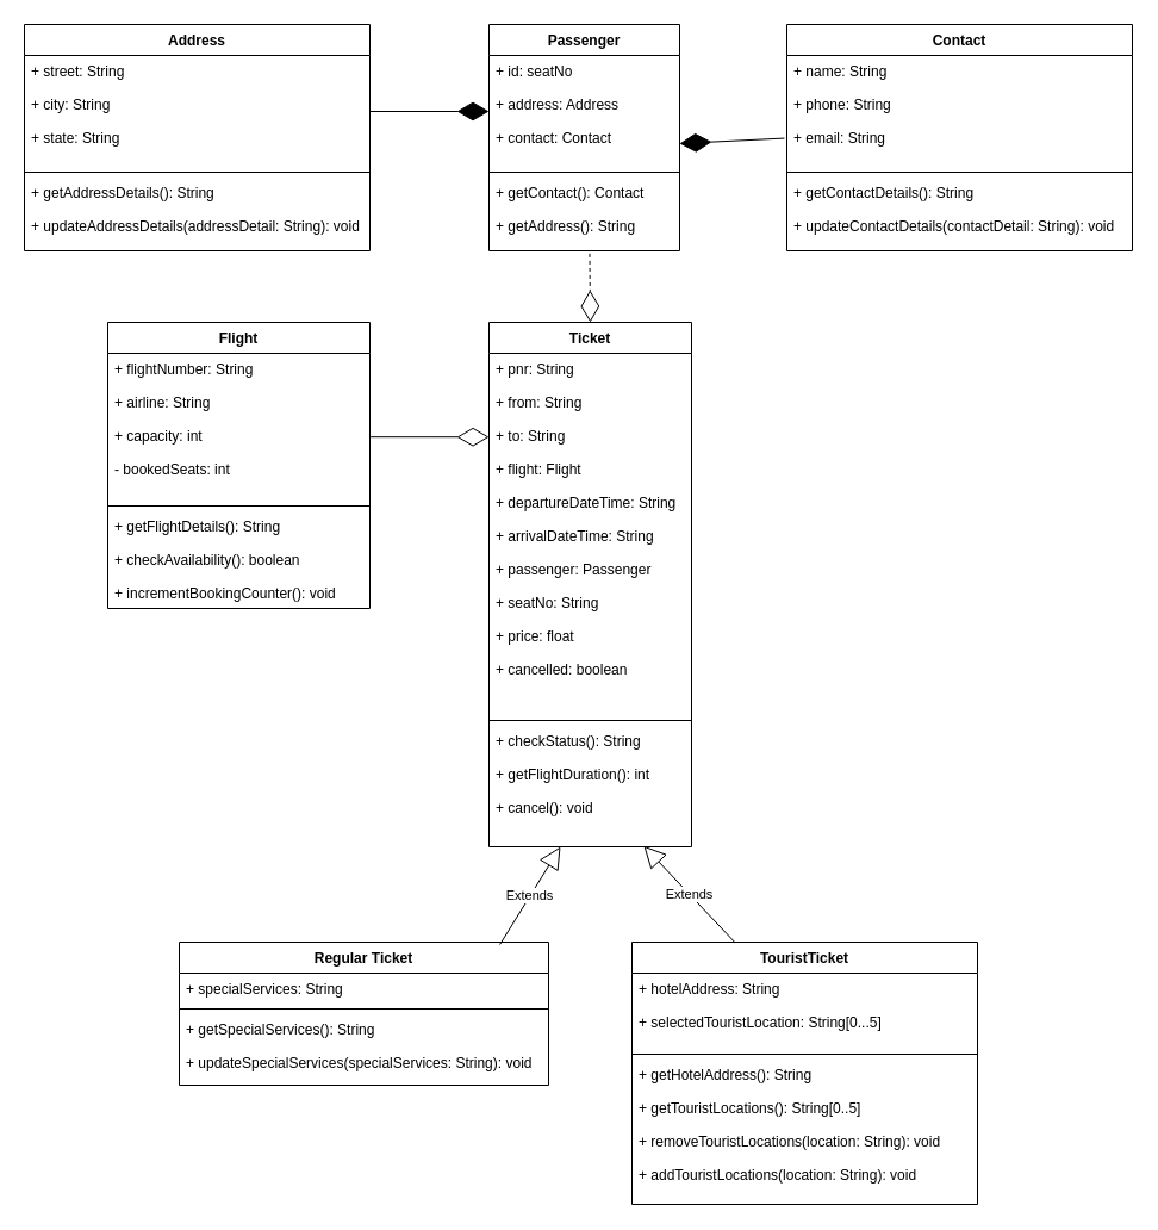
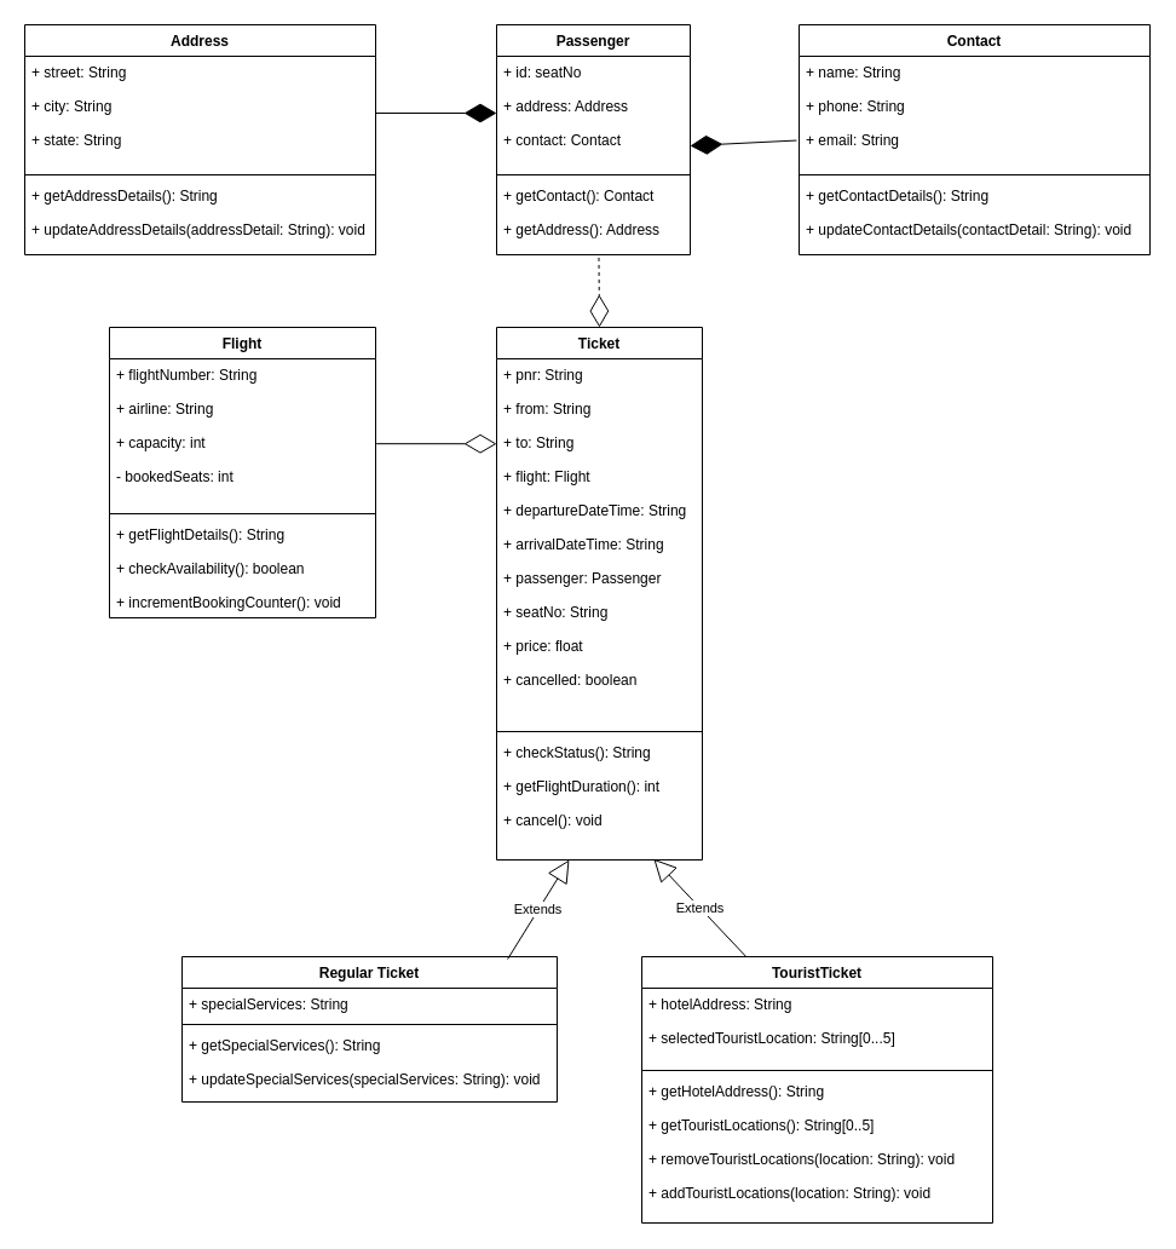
  <mxCell id="0" />
  <mxCell id="1" parent="0" />
  <mxCell id="2" value="Address" style="swimlane;fontStyle=1;align=center;verticalAlign=top;childLayout=stackLayout;horizontal=1;startSize=26;horizontalStack=0;resizeParent=1;resizeParentMax=0;resizeLast=0;collapsible=1;marginBottom=0;" parent="1" vertex="1"><mxGeometry x="20" y="20" width="290" height="190" as="geometry" /></mxCell>
  <mxCell id="3" value="+ street: String&#10;&#10;+ city: String&#10;&#10;+ state: String&#10;" style="text;strokeColor=none;fillColor=none;align=left;verticalAlign=top;spacingLeft=4;spacingRight=4;overflow=hidden;rotatable=0;points=[[0,0.5],[1,0.5]];portConstraint=eastwest;" parent="2" vertex="1"><mxGeometry y="26" width="290" height="94" as="geometry" /></mxCell>
  <mxCell id="4" value="" style="line;strokeWidth=1;fillColor=none;align=left;verticalAlign=middle;spacingTop=-1;spacingLeft=3;spacingRight=3;rotatable=0;labelPosition=right;points=[];portConstraint=eastwest;" parent="2" vertex="1"><mxGeometry y="120" width="290" height="8" as="geometry" /></mxCell>
  <mxCell id="5" value="+ getAddressDetails(): String&#10;&#10;+ updateAddressDetails(addressDetail: String): void" style="text;strokeColor=none;fillColor=none;align=left;verticalAlign=top;spacingLeft=4;spacingRight=4;overflow=hidden;rotatable=0;points=[[0,0.5],[1,0.5]];portConstraint=eastwest;" parent="2" vertex="1"><mxGeometry y="128" width="290" height="62" as="geometry" /></mxCell>
  <mxCell id="6" value="Passenger" style="swimlane;fontStyle=1;align=center;verticalAlign=top;childLayout=stackLayout;horizontal=1;startSize=26;horizontalStack=0;resizeParent=1;resizeParentMax=0;resizeLast=0;collapsible=1;marginBottom=0;" parent="1" vertex="1"><mxGeometry x="410" y="20" width="160" height="190" as="geometry" /></mxCell>
  <mxCell id="7" value="+ id: seatNo&#10;&#10;+ address: Address&#10;&#10;+ contact: Contact&#10;" style="text;strokeColor=none;fillColor=none;align=left;verticalAlign=top;spacingLeft=4;spacingRight=4;overflow=hidden;rotatable=0;points=[[0,0.5],[1,0.5]];portConstraint=eastwest;" parent="6" vertex="1"><mxGeometry y="26" width="160" height="94" as="geometry" /></mxCell>
  <mxCell id="8" value="" style="line;strokeWidth=1;fillColor=none;align=left;verticalAlign=middle;spacingTop=-1;spacingLeft=3;spacingRight=3;rotatable=0;labelPosition=right;points=[];portConstraint=eastwest;" parent="6" vertex="1"><mxGeometry y="120" width="160" height="8" as="geometry" /></mxCell>
- <mxCell id="9" value="+ getContact(): Contact&#10;&#10;+ getAddress(): String" style="text;strokeColor=none;fillColor=none;align=left;verticalAlign=top;spacingLeft=4;spacingRight=4;overflow=hidden;rotatable=0;points=[[0,0.5],[1,0.5]];portConstraint=eastwest;" parent="6" vertex="1"><mxGeometry y="128" width="160" height="62" as="geometry" /></mxCell>
+ <mxCell id="9" value="+ getContact(): Contact&#10;&#10;+ getAddress(): Address" style="text;strokeColor=none;fillColor=none;align=left;verticalAlign=top;spacingLeft=4;spacingRight=4;overflow=hidden;rotatable=0;points=[[0,0.5],[1,0.5]];portConstraint=eastwest;" parent="6" vertex="1"><mxGeometry y="128" width="160" height="62" as="geometry" /></mxCell>
  <mxCell id="10" value="Contact" style="swimlane;fontStyle=1;align=center;verticalAlign=top;childLayout=stackLayout;horizontal=1;startSize=26;horizontalStack=0;resizeParent=1;resizeParentMax=0;resizeLast=0;collapsible=1;marginBottom=0;" parent="1" vertex="1"><mxGeometry x="660" y="20" width="290" height="190" as="geometry" /></mxCell>
  <mxCell id="11" value="+ name: String&#10;&#10;+ phone: String&#10;&#10;+ email: String&#10;" style="text;strokeColor=none;fillColor=none;align=left;verticalAlign=top;spacingLeft=4;spacingRight=4;overflow=hidden;rotatable=0;points=[[0,0.5],[1,0.5]];portConstraint=eastwest;" parent="10" vertex="1"><mxGeometry y="26" width="290" height="94" as="geometry" /></mxCell>
  <mxCell id="12" value="" style="line;strokeWidth=1;fillColor=none;align=left;verticalAlign=middle;spacingTop=-1;spacingLeft=3;spacingRight=3;rotatable=0;labelPosition=right;points=[];portConstraint=eastwest;" parent="10" vertex="1"><mxGeometry y="120" width="290" height="8" as="geometry" /></mxCell>
  <mxCell id="13" value="+ getContactDetails(): String&#10;&#10;+ updateContactDetails(contactDetail: String): void" style="text;strokeColor=none;fillColor=none;align=left;verticalAlign=top;spacingLeft=4;spacingRight=4;overflow=hidden;rotatable=0;points=[[0,0.5],[1,0.5]];portConstraint=eastwest;" parent="10" vertex="1"><mxGeometry y="128" width="290" height="62" as="geometry" /></mxCell>
  <mxCell id="14" value="Ticket" style="swimlane;fontStyle=1;align=center;verticalAlign=top;childLayout=stackLayout;horizontal=1;startSize=26;horizontalStack=0;resizeParent=1;resizeParentMax=0;resizeLast=0;collapsible=1;marginBottom=0;" parent="1" vertex="1"><mxGeometry x="410" y="270" width="170" height="440" as="geometry" /></mxCell>
  <mxCell id="15" value="+ pnr: String&#10;&#10;+ from: String&#10;&#10;+ to: String&#10;&#10;+ flight: Flight&#10;&#10;+ departureDateTime: String&#10;&#10;+ arrivalDateTime: String&#10;&#10;+ passenger: Passenger&#10;&#10;+ seatNo: String&#10;&#10;+ price: float&#10;&#10;+ cancelled: boolean&#10;" style="text;strokeColor=none;fillColor=none;align=left;verticalAlign=top;spacingLeft=4;spacingRight=4;overflow=hidden;rotatable=0;points=[[0,0.5],[1,0.5]];portConstraint=eastwest;" parent="14" vertex="1"><mxGeometry y="26" width="170" height="304" as="geometry" /></mxCell>
  <mxCell id="16" value="" style="line;strokeWidth=1;fillColor=none;align=left;verticalAlign=middle;spacingTop=-1;spacingLeft=3;spacingRight=3;rotatable=0;labelPosition=right;points=[];portConstraint=eastwest;" parent="14" vertex="1"><mxGeometry y="330" width="170" height="8" as="geometry" /></mxCell>
  <mxCell id="17" value="+ checkStatus(): String&#10;&#10;+ getFlightDuration(): int&#10;&#10;+ cancel(): void&#10;" style="text;strokeColor=none;fillColor=none;align=left;verticalAlign=top;spacingLeft=4;spacingRight=4;overflow=hidden;rotatable=0;points=[[0,0.5],[1,0.5]];portConstraint=eastwest;" parent="14" vertex="1"><mxGeometry y="338" width="170" height="102" as="geometry" /></mxCell>
  <mxCell id="18" value="Flight" style="swimlane;fontStyle=1;align=center;verticalAlign=top;childLayout=stackLayout;horizontal=1;startSize=26;horizontalStack=0;resizeParent=1;resizeParentMax=0;resizeLast=0;collapsible=1;marginBottom=0;" parent="1" vertex="1"><mxGeometry x="90" y="270" width="220" height="240" as="geometry" /></mxCell>
  <mxCell id="19" value="+ flightNumber: String&#10;&#10;+ airline: String&#10;&#10;+ capacity: int&#10;&#10;- bookedSeats: int" style="text;strokeColor=none;fillColor=none;align=left;verticalAlign=top;spacingLeft=4;spacingRight=4;overflow=hidden;rotatable=0;points=[[0,0.5],[1,0.5]];portConstraint=eastwest;" parent="18" vertex="1"><mxGeometry y="26" width="220" height="124" as="geometry" /></mxCell>
  <mxCell id="20" value="" style="line;strokeWidth=1;fillColor=none;align=left;verticalAlign=middle;spacingTop=-1;spacingLeft=3;spacingRight=3;rotatable=0;labelPosition=right;points=[];portConstraint=eastwest;" parent="18" vertex="1"><mxGeometry y="150" width="220" height="8" as="geometry" /></mxCell>
  <mxCell id="21" value="+ getFlightDetails(): String&#10;&#10;+ checkAvailability(): boolean&#10;&#10;+ incrementBookingCounter(): void" style="text;strokeColor=none;fillColor=none;align=left;verticalAlign=top;spacingLeft=4;spacingRight=4;overflow=hidden;rotatable=0;points=[[0,0.5],[1,0.5]];portConstraint=eastwest;" parent="18" vertex="1"><mxGeometry y="158" width="220" height="82" as="geometry" /></mxCell>
  <mxCell id="22" value="Regular Ticket" style="swimlane;fontStyle=1;align=center;verticalAlign=top;childLayout=stackLayout;horizontal=1;startSize=26;horizontalStack=0;resizeParent=1;resizeParentMax=0;resizeLast=0;collapsible=1;marginBottom=0;" parent="1" vertex="1"><mxGeometry x="150" y="790" width="310" height="120" as="geometry" /></mxCell>
  <mxCell id="23" value="+ specialServices: String" style="text;strokeColor=none;fillColor=none;align=left;verticalAlign=top;spacingLeft=4;spacingRight=4;overflow=hidden;rotatable=0;points=[[0,0.5],[1,0.5]];portConstraint=eastwest;" parent="22" vertex="1"><mxGeometry y="26" width="310" height="26" as="geometry" /></mxCell>
  <mxCell id="24" value="" style="line;strokeWidth=1;fillColor=none;align=left;verticalAlign=middle;spacingTop=-1;spacingLeft=3;spacingRight=3;rotatable=0;labelPosition=right;points=[];portConstraint=eastwest;" parent="22" vertex="1"><mxGeometry y="52" width="310" height="8" as="geometry" /></mxCell>
  <mxCell id="25" value="+ getSpecialServices(): String&#10;&#10;+ updateSpecialServices(specialServices: String): void" style="text;strokeColor=none;fillColor=none;align=left;verticalAlign=top;spacingLeft=4;spacingRight=4;overflow=hidden;rotatable=0;points=[[0,0.5],[1,0.5]];portConstraint=eastwest;" parent="22" vertex="1"><mxGeometry y="60" width="310" height="60" as="geometry" /></mxCell>
  <mxCell id="26" value="TouristTicket" style="swimlane;fontStyle=1;align=center;verticalAlign=top;childLayout=stackLayout;horizontal=1;startSize=26;horizontalStack=0;resizeParent=1;resizeParentMax=0;resizeLast=0;collapsible=1;marginBottom=0;" parent="1" vertex="1"><mxGeometry x="530" y="790" width="290" height="220" as="geometry" /></mxCell>
  <mxCell id="27" value="+ hotelAddress: String&#10;&#10;+ selectedTouristLocation: String[0...5]&#10;&#10;&#10;" style="text;strokeColor=none;fillColor=none;align=left;verticalAlign=top;spacingLeft=4;spacingRight=4;overflow=hidden;rotatable=0;points=[[0,0.5],[1,0.5]];portConstraint=eastwest;" parent="26" vertex="1"><mxGeometry y="26" width="290" height="64" as="geometry" /></mxCell>
  <mxCell id="28" value="" style="line;strokeWidth=1;fillColor=none;align=left;verticalAlign=middle;spacingTop=-1;spacingLeft=3;spacingRight=3;rotatable=0;labelPosition=right;points=[];portConstraint=eastwest;" parent="26" vertex="1"><mxGeometry y="90" width="290" height="8" as="geometry" /></mxCell>
  <mxCell id="29" value="+ getHotelAddress(): String&#10;&#10;+ getTouristLocations(): String[0..5]&#10;&#10;+ removeTouristLocations(location: String): void&#10;&#10;+ addTouristLocations(location: String): void" style="text;strokeColor=none;fillColor=none;align=left;verticalAlign=top;spacingLeft=4;spacingRight=4;overflow=hidden;rotatable=0;points=[[0,0.5],[1,0.5]];portConstraint=eastwest;" parent="26" vertex="1"><mxGeometry y="98" width="290" height="122" as="geometry" /></mxCell>
  <mxCell id="30" value="Extends" style="endArrow=block;endSize=16;endFill=0;html=1;rounded=0;exitX=0.868;exitY=0.017;exitDx=0;exitDy=0;exitPerimeter=0;" parent="1" source="22" edge="1"><mxGeometry width="160" relative="1" as="geometry"><mxPoint x="400" y="780" as="sourcePoint" /><mxPoint x="470" y="710" as="targetPoint" /></mxGeometry></mxCell>
  <mxCell id="31" value="Extends" style="endArrow=block;endSize=16;endFill=0;html=1;rounded=0;entryX=0.764;entryY=0.993;entryDx=0;entryDy=0;entryPerimeter=0;exitX=0.298;exitY=0.001;exitDx=0;exitDy=0;exitPerimeter=0;" parent="1" source="26" target="17" edge="1"><mxGeometry width="160" relative="1" as="geometry"><mxPoint x="260" y="880" as="sourcePoint" /><mxPoint x="420" y="880" as="targetPoint" /></mxGeometry></mxCell>
  <mxCell id="32" value="" style="endArrow=diamondThin;endFill=0;endSize=24;html=1;rounded=0;exitX=1.003;exitY=0.566;exitDx=0;exitDy=0;exitPerimeter=0;entryX=0;entryY=0.231;entryDx=0;entryDy=0;entryPerimeter=0;" parent="1" source="19" target="15" edge="1"><mxGeometry width="160" relative="1" as="geometry"><mxPoint x="320" y="294" as="sourcePoint" /><mxPoint x="400" y="480" as="targetPoint" /></mxGeometry></mxCell>
  <mxCell id="33" value="" style="endArrow=diamondThin;endFill=0;endSize=24;html=1;rounded=0;entryX=0.5;entryY=0;entryDx=0;entryDy=0;exitX=0.528;exitY=1.039;exitDx=0;exitDy=0;exitPerimeter=0;dashed=1;" parent="1" source="9" target="14" edge="1"><mxGeometry width="160" relative="1" as="geometry"><mxPoint x="260" y="40" as="sourcePoint" /><mxPoint x="420" y="40" as="targetPoint" /></mxGeometry></mxCell>
  <mxCell id="34" value="" style="endArrow=diamondThin;endFill=1;endSize=24;html=1;rounded=0;exitX=1;exitY=0.5;exitDx=0;exitDy=0;" parent="1" source="3" target="7" edge="1"><mxGeometry width="160" relative="1" as="geometry"><mxPoint x="270" y="240" as="sourcePoint" /><mxPoint x="430" y="240" as="targetPoint" /></mxGeometry></mxCell>
  <mxCell id="35" value="" style="endArrow=diamondThin;endFill=1;endSize=24;html=1;rounded=0;exitX=-0.007;exitY=0.74;exitDx=0;exitDy=0;exitPerimeter=0;entryX=1;entryY=0.787;entryDx=0;entryDy=0;entryPerimeter=0;" parent="1" source="11" target="7" edge="1"><mxGeometry width="160" relative="1" as="geometry"><mxPoint x="580" y="130" as="sourcePoint" /><mxPoint x="590" y="120" as="targetPoint" /></mxGeometry></mxCell>
